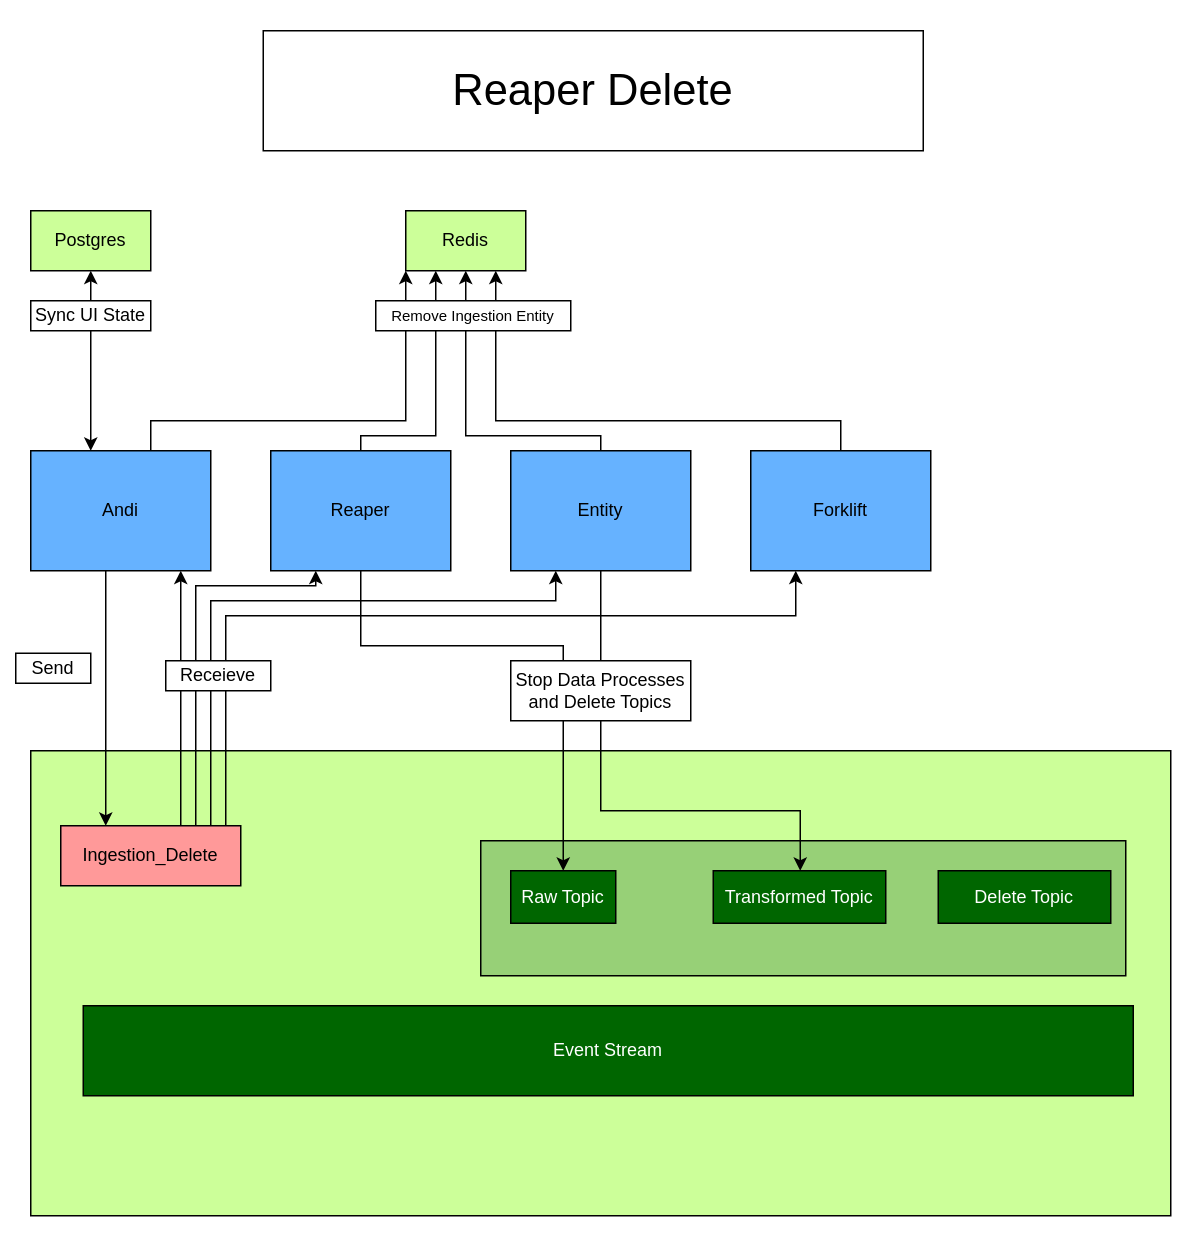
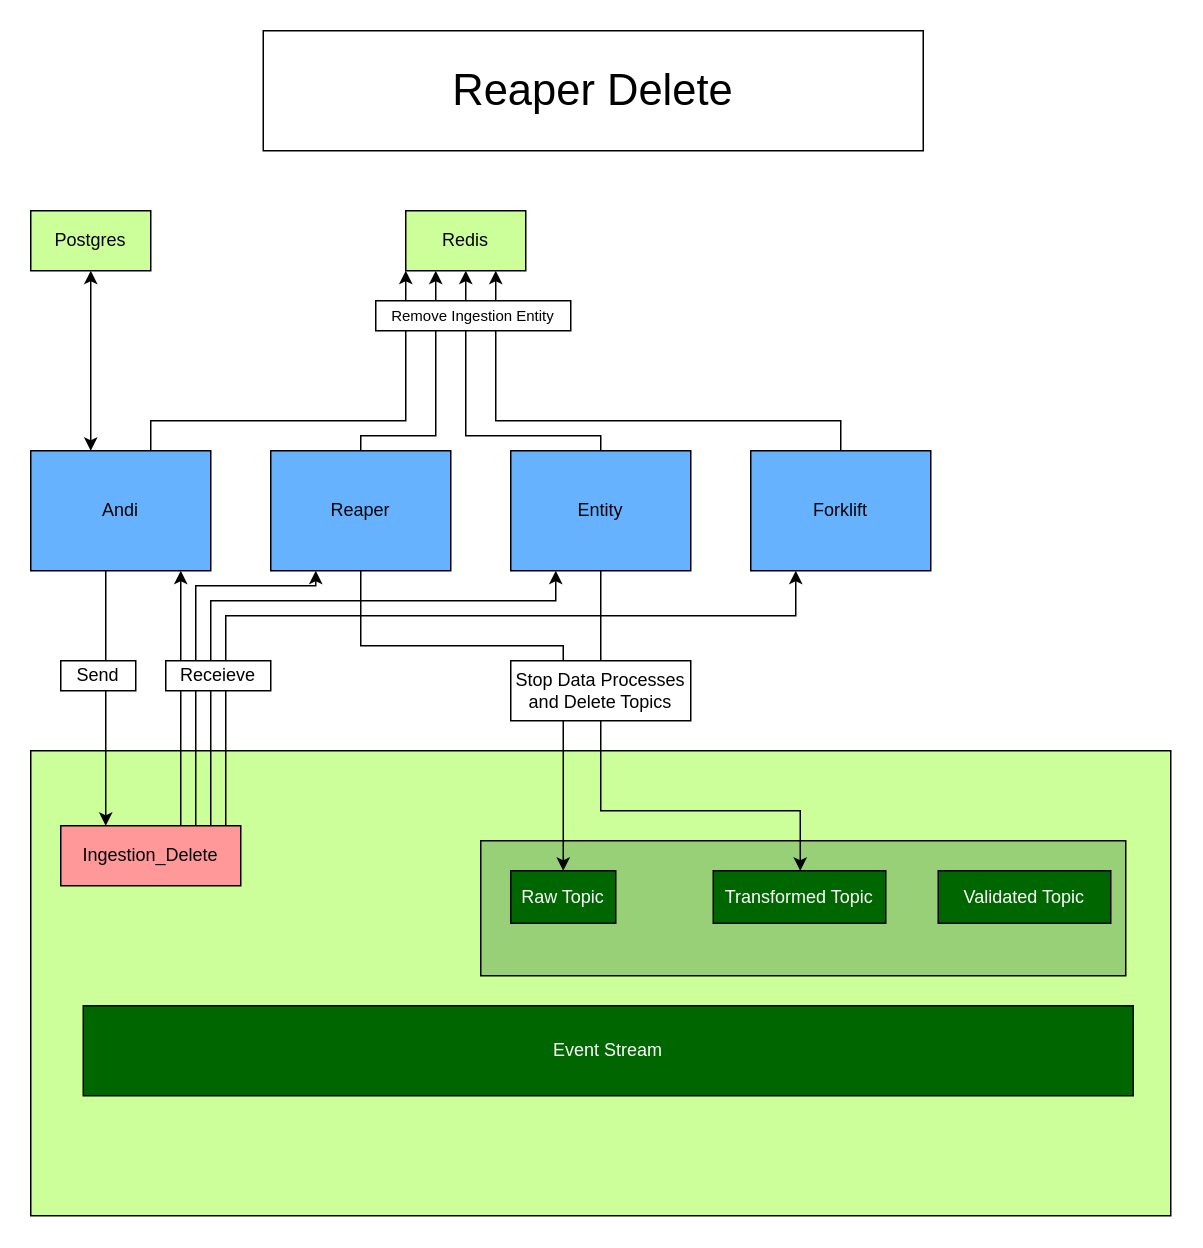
  <mxCell id="0" />
  <mxCell id="1" parent="0" />
  <mxCell id="2" value="" style="rounded=0;whiteSpace=wrap;html=1;fillColor=#CCFF99;" parent="1" vertex="1"><mxGeometry x="20" y="500" width="760" height="310" as="geometry" /></mxCell>
  <mxCell id="3" value="" style="group" parent="1" vertex="1" connectable="0"><mxGeometry x="20" y="300" width="120" height="80" as="geometry" /></mxCell>
  <mxCell id="4" value="" style="rounded=0;whiteSpace=wrap;html=1;fillColor=#66B2FF;movable=1;resizable=1;rotatable=1;deletable=1;editable=1;locked=0;connectable=1;" parent="3" vertex="1"><mxGeometry width="120" height="80" as="geometry" /></mxCell>
  <mxCell id="5" value="Andi" style="text;html=1;strokeColor=none;fillColor=none;align=center;verticalAlign=middle;whiteSpace=wrap;rounded=0;movable=1;resizable=1;rotatable=1;deletable=1;editable=1;locked=0;connectable=1;" parent="3" vertex="1"><mxGeometry x="30" y="25" width="60" height="30" as="geometry" /></mxCell>
  <mxCell id="6" value="" style="group" parent="1" vertex="1" connectable="0"><mxGeometry x="180" y="300" width="120" height="80" as="geometry" /></mxCell>
  <mxCell id="7" value="" style="rounded=0;whiteSpace=wrap;html=1;fillColor=#66B2FF;movable=1;resizable=1;rotatable=1;deletable=1;editable=1;locked=0;connectable=1;" parent="6" vertex="1"><mxGeometry width="120" height="80" as="geometry" /></mxCell>
  <mxCell id="8" value="Reaper" style="text;html=1;strokeColor=none;fillColor=none;align=center;verticalAlign=middle;whiteSpace=wrap;rounded=0;movable=1;resizable=1;rotatable=1;deletable=1;editable=1;locked=0;connectable=1;" parent="6" vertex="1"><mxGeometry x="30" y="25" width="60" height="30" as="geometry" /></mxCell>
  <mxCell id="9" value="" style="group" parent="1" vertex="1" connectable="0"><mxGeometry x="340" y="300" width="120" height="80" as="geometry" /></mxCell>
  <mxCell id="10" value="" style="rounded=0;whiteSpace=wrap;html=1;fillColor=#66B2FF;movable=1;resizable=1;rotatable=1;deletable=1;editable=1;locked=0;connectable=1;" parent="9" vertex="1"><mxGeometry width="120" height="80" as="geometry" /></mxCell>
  <mxCell id="11" value="Entity" style="text;html=1;strokeColor=none;fillColor=none;align=center;verticalAlign=middle;whiteSpace=wrap;rounded=0;movable=1;resizable=1;rotatable=1;deletable=1;editable=1;locked=0;connectable=1;" parent="9" vertex="1"><mxGeometry x="30" y="25" width="60" height="30" as="geometry" /></mxCell>
  <mxCell id="12" value="" style="group" parent="1" vertex="1" connectable="0"><mxGeometry x="500" y="300" width="120" height="80" as="geometry" /></mxCell>
  <mxCell id="13" value="" style="rounded=0;whiteSpace=wrap;html=1;fillColor=#66B2FF;movable=1;resizable=1;rotatable=1;deletable=1;editable=1;locked=0;connectable=1;" parent="12" vertex="1"><mxGeometry width="120" height="80" as="geometry" /></mxCell>
  <mxCell id="14" value="Forklift" style="text;html=1;strokeColor=none;fillColor=none;align=center;verticalAlign=middle;whiteSpace=wrap;rounded=0;movable=1;resizable=1;rotatable=1;deletable=1;editable=1;locked=0;connectable=1;" parent="12" vertex="1"><mxGeometry x="30" y="25" width="60" height="30" as="geometry" /></mxCell>
  <mxCell id="15" value="Redis" style="rounded=0;whiteSpace=wrap;html=1;fillColor=#CCFF99;" parent="1" vertex="1"><mxGeometry x="270" y="140" width="80" height="40" as="geometry" /></mxCell>
  <mxCell id="16" value="Postgres" style="rounded=0;whiteSpace=wrap;html=1;fillColor=#CCFF99;" parent="1" vertex="1"><mxGeometry x="20" y="140" width="80" height="40" as="geometry" /></mxCell>
  <mxCell id="17" style="edgeStyle=orthogonalEdgeStyle;rounded=0;orthogonalLoop=1;jettySize=auto;html=1;entryX=0;entryY=1;entryDx=0;entryDy=0;" parent="1" source="4" target="15" edge="1"><mxGeometry relative="1" as="geometry"><mxPoint x="270" y="190" as="targetPoint" /><Array as="points"><mxPoint x="100" y="280" /><mxPoint x="270" y="280" /></Array></mxGeometry></mxCell>
  <mxCell id="18" style="edgeStyle=orthogonalEdgeStyle;rounded=0;orthogonalLoop=1;jettySize=auto;html=1;startArrow=classic;startFill=1;" parent="1" source="4" edge="1"><mxGeometry relative="1" as="geometry"><mxPoint x="60" y="180" as="targetPoint" /><Array as="points"><mxPoint x="60" y="180" /></Array></mxGeometry></mxCell>
  <mxCell id="19" style="edgeStyle=orthogonalEdgeStyle;rounded=0;orthogonalLoop=1;jettySize=auto;html=1;entryX=0.5;entryY=1;entryDx=0;entryDy=0;exitX=0.5;exitY=0;exitDx=0;exitDy=0;" parent="1" source="10" target="15" edge="1"><mxGeometry relative="1" as="geometry"><mxPoint x="400" y="290" as="sourcePoint" /><Array as="points"><mxPoint x="400" y="290" /><mxPoint x="310" y="290" /></Array></mxGeometry></mxCell>
  <mxCell id="20" style="edgeStyle=orthogonalEdgeStyle;rounded=0;orthogonalLoop=1;jettySize=auto;html=1;exitX=0.5;exitY=0;exitDx=0;exitDy=0;entryX=0.25;entryY=1;entryDx=0;entryDy=0;" parent="1" source="7" target="15" edge="1"><mxGeometry relative="1" as="geometry"><mxPoint x="310" y="180" as="targetPoint" /><Array as="points"><mxPoint x="240" y="290" /><mxPoint x="290" y="290" /></Array></mxGeometry></mxCell>
  <mxCell id="21" value="&lt;font color=&quot;#ffffff&quot;&gt;Event Stream&lt;/font&gt;" style="rounded=0;whiteSpace=wrap;html=1;fillColor=#006600;" parent="1" vertex="1"><mxGeometry x="55" y="670" width="700" height="60" as="geometry" /></mxCell>
  <mxCell id="22" value="" style="group" parent="1" vertex="1" connectable="0"><mxGeometry x="320" y="560" width="430" height="95" as="geometry" /></mxCell>
  <mxCell id="23" value="" style="rounded=0;whiteSpace=wrap;html=1;fillColor=#97D077;" parent="22" vertex="1"><mxGeometry width="430" height="90" as="geometry" /></mxCell>
  <mxCell id="24" value="&lt;font color=&quot;#ffffff&quot;&gt;Raw Topic&lt;/font&gt;" style="rounded=0;whiteSpace=wrap;html=1;fillColor=#006600;" parent="22" vertex="1"><mxGeometry x="20" y="20" width="70" height="35" as="geometry" /></mxCell>
  <mxCell id="25" value="&lt;font color=&quot;#ffffff&quot;&gt;Transformed Topic&lt;/font&gt;" style="rounded=0;whiteSpace=wrap;html=1;fillColor=#006600;" parent="22" vertex="1"><mxGeometry x="155" y="20" width="115" height="35" as="geometry" /></mxCell>
- <mxCell id="26" value="&lt;font color=&quot;#ffffff&quot;&gt;Delete Topic&lt;/font&gt;" style="rounded=0;whiteSpace=wrap;html=1;fillColor=#006600;" parent="22" vertex="1"><mxGeometry x="305" y="20" width="115" height="35" as="geometry" /></mxCell>
+ <mxCell id="26" value="&lt;font color=&quot;#ffffff&quot;&gt;Validated Topic&lt;/font&gt;" style="rounded=0;whiteSpace=wrap;html=1;fillColor=#006600;" parent="22" vertex="1"><mxGeometry x="305" y="20" width="115" height="35" as="geometry" /></mxCell>
  <mxCell id="27" style="edgeStyle=orthogonalEdgeStyle;rounded=0;orthogonalLoop=1;jettySize=auto;html=1;exitX=0.25;exitY=0;exitDx=0;exitDy=0;entryX=0.25;entryY=1;entryDx=0;entryDy=0;" parent="1" source="31" target="7" edge="1"><mxGeometry relative="1" as="geometry"><Array as="points"><mxPoint x="130" y="550" /><mxPoint x="130" y="390" /><mxPoint x="210" y="390" /></Array></mxGeometry></mxCell>
  <mxCell id="28" style="edgeStyle=orthogonalEdgeStyle;rounded=0;orthogonalLoop=1;jettySize=auto;html=1;entryX=0.25;entryY=1;entryDx=0;entryDy=0;" parent="1" source="31" target="10" edge="1"><mxGeometry relative="1" as="geometry"><Array as="points"><mxPoint x="140" y="400" /><mxPoint x="370" y="400" /></Array></mxGeometry></mxCell>
  <mxCell id="29" style="edgeStyle=orthogonalEdgeStyle;rounded=0;orthogonalLoop=1;jettySize=auto;html=1;entryX=0.25;entryY=1;entryDx=0;entryDy=0;" parent="1" source="31" target="13" edge="1"><mxGeometry relative="1" as="geometry"><Array as="points"><mxPoint x="150" y="410" /><mxPoint x="530" y="410" /></Array></mxGeometry></mxCell>
  <mxCell id="30" style="edgeStyle=orthogonalEdgeStyle;rounded=0;orthogonalLoop=1;jettySize=auto;html=1;" parent="1" source="31" edge="1"><mxGeometry relative="1" as="geometry"><mxPoint x="120" y="380" as="targetPoint" /><Array as="points"><mxPoint x="120" y="380" /></Array></mxGeometry></mxCell>
  <mxCell id="31" value="Ingestion_Delete" style="rounded=0;whiteSpace=wrap;html=1;fillColor=#FF9999;" parent="1" vertex="1"><mxGeometry x="40" y="550" width="120" height="40" as="geometry" /></mxCell>
  <mxCell id="32" style="edgeStyle=orthogonalEdgeStyle;rounded=0;orthogonalLoop=1;jettySize=auto;html=1;entryX=0.25;entryY=0;entryDx=0;entryDy=0;" parent="1" source="4" target="31" edge="1"><mxGeometry relative="1" as="geometry"><Array as="points"><mxPoint x="70" y="430" /><mxPoint x="70" y="430" /></Array></mxGeometry></mxCell>
- <mxCell id="33" value="Send" style="rounded=0;whiteSpace=wrap;html=1;" parent="1" vertex="1"><mxGeometry x="10" y="435" width="50" height="20" as="geometry" /></mxCell>
+ <mxCell id="33" value="Send" style="rounded=0;whiteSpace=wrap;html=1;" parent="1" vertex="1"><mxGeometry x="40" y="440" width="50" height="20" as="geometry" /></mxCell>
  <mxCell id="34" value="Receieve" style="rounded=0;whiteSpace=wrap;html=1;" parent="1" vertex="1"><mxGeometry x="110" y="440" width="70" height="20" as="geometry" /></mxCell>
  <mxCell id="35" value="Reaper Delete" style="rounded=0;whiteSpace=wrap;html=1;fontSize=29;" parent="1" vertex="1"><mxGeometry x="175" y="20" width="440" height="80" as="geometry" /></mxCell>
- <mxCell id="36" value="Sync UI State" style="rounded=0;whiteSpace=wrap;html=1;" parent="1" vertex="1"><mxGeometry x="20" y="200" width="80" height="20" as="geometry" /></mxCell>
  <mxCell id="37" style="edgeStyle=orthogonalEdgeStyle;rounded=0;orthogonalLoop=1;jettySize=auto;html=1;entryX=0.75;entryY=1;entryDx=0;entryDy=0;" parent="1" source="13" target="15" edge="1"><mxGeometry relative="1" as="geometry"><Array as="points"><mxPoint x="560" y="280" /><mxPoint x="330" y="280" /></Array></mxGeometry></mxCell>
  <mxCell id="38" style="edgeStyle=orthogonalEdgeStyle;rounded=0;orthogonalLoop=1;jettySize=auto;html=1;" parent="1" source="10" target="25" edge="1"><mxGeometry relative="1" as="geometry"><Array as="points"><mxPoint x="400" y="540" /><mxPoint x="533" y="540" /></Array></mxGeometry></mxCell>
  <mxCell id="39" value="Remove Ingestion Entity" style="rounded=0;whiteSpace=wrap;html=1;fontSize=10;" parent="1" vertex="1"><mxGeometry x="250" y="200" width="130" height="20" as="geometry" /></mxCell>
  <mxCell id="40" style="edgeStyle=orthogonalEdgeStyle;rounded=0;orthogonalLoop=1;jettySize=auto;html=1;entryX=0.5;entryY=0;entryDx=0;entryDy=0;" edge="1" parent="1" source="7" target="24"><mxGeometry relative="1" as="geometry"><Array as="points"><mxPoint x="240" y="430" /><mxPoint x="375" y="430" /></Array></mxGeometry></mxCell>
  <mxCell id="41" value="Stop Data Processes and Delete Topics" style="rounded=0;whiteSpace=wrap;html=1;" parent="1" vertex="1"><mxGeometry x="340" y="440" width="120" height="40" as="geometry" /></mxCell>
